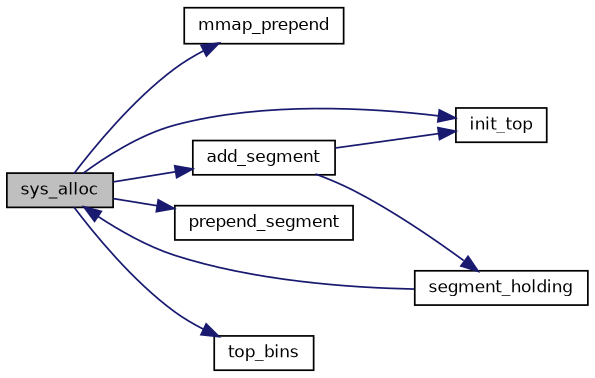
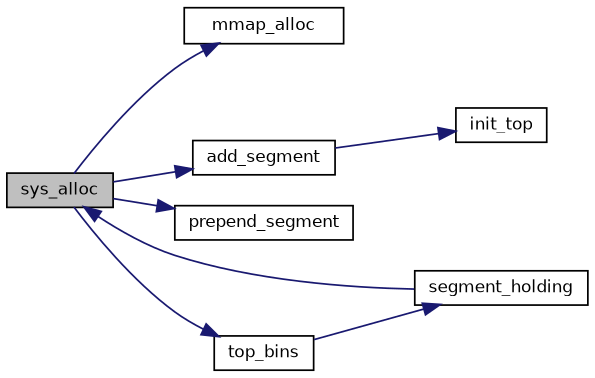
  digraph {
    rankdir=LR
    node [color=black fillcolor=white fontname=Helvetica fontsize=10 shape=record style=filled]
    edge [color=midnightblue fontname=Helvetica fontsize=10 labelfontname=Helvetica labelfontsize=10 style=solid]
    n1 [fillcolor=grey75 fontcolor=black height=0.2 label=sys_alloc width=0.4]
-   n2 [height=0.2 label=mmap_prepend width=0.4]
+   n2 [height=0.2 label=mmap_alloc width=0.4]
    n3 [height=0.2 label=top_bins width=0.4]
    n4 [height=0.2 label=init_top width=0.4]
    n5 [height=0.2 label=prepend_segment width=0.4]
    n6 [height=0.2 label=add_segment width=0.4]
    n7 [height=0.2 label=segment_holding width=0.4]
    n1 -> n2
    n1 -> n3
-   n1 -> n4
    n1 -> n5
    n1 -> n6
    n6 -> n4
-   n6 -> n7
+   n3 -> n7
    n7 -> n1
  }
